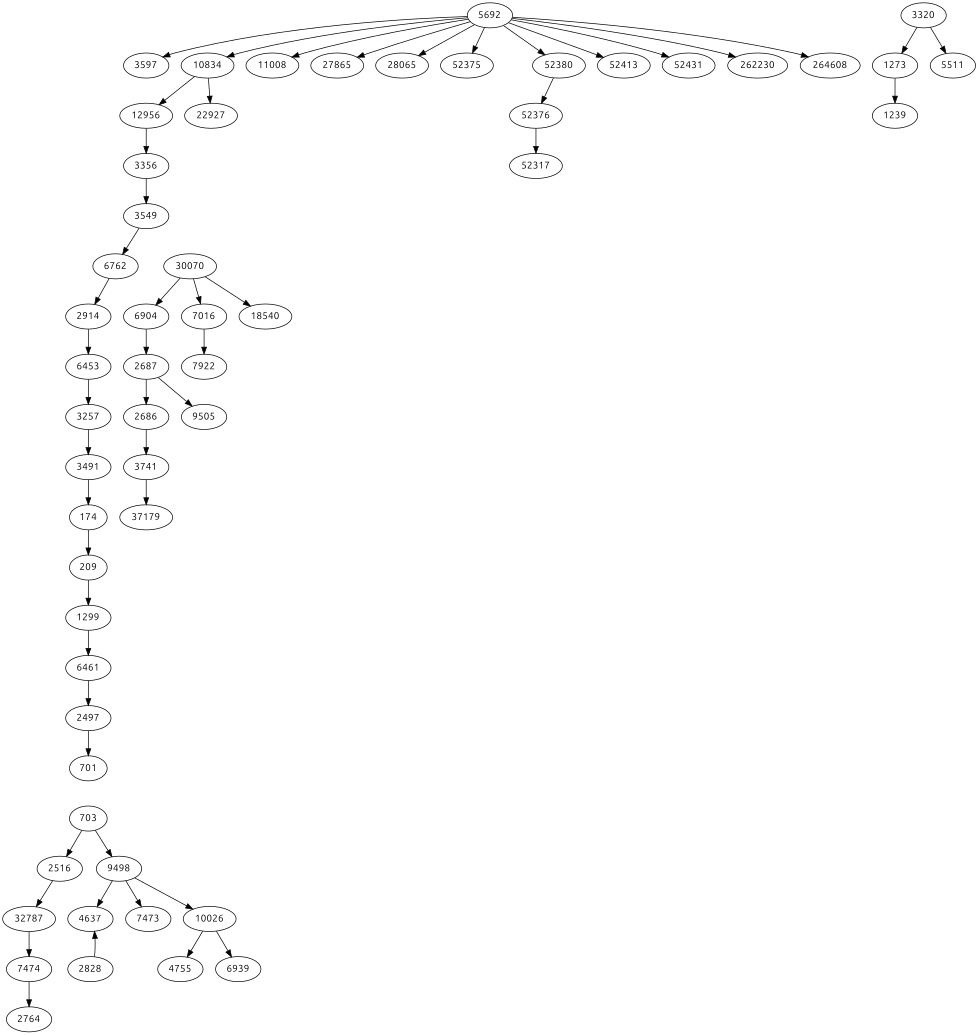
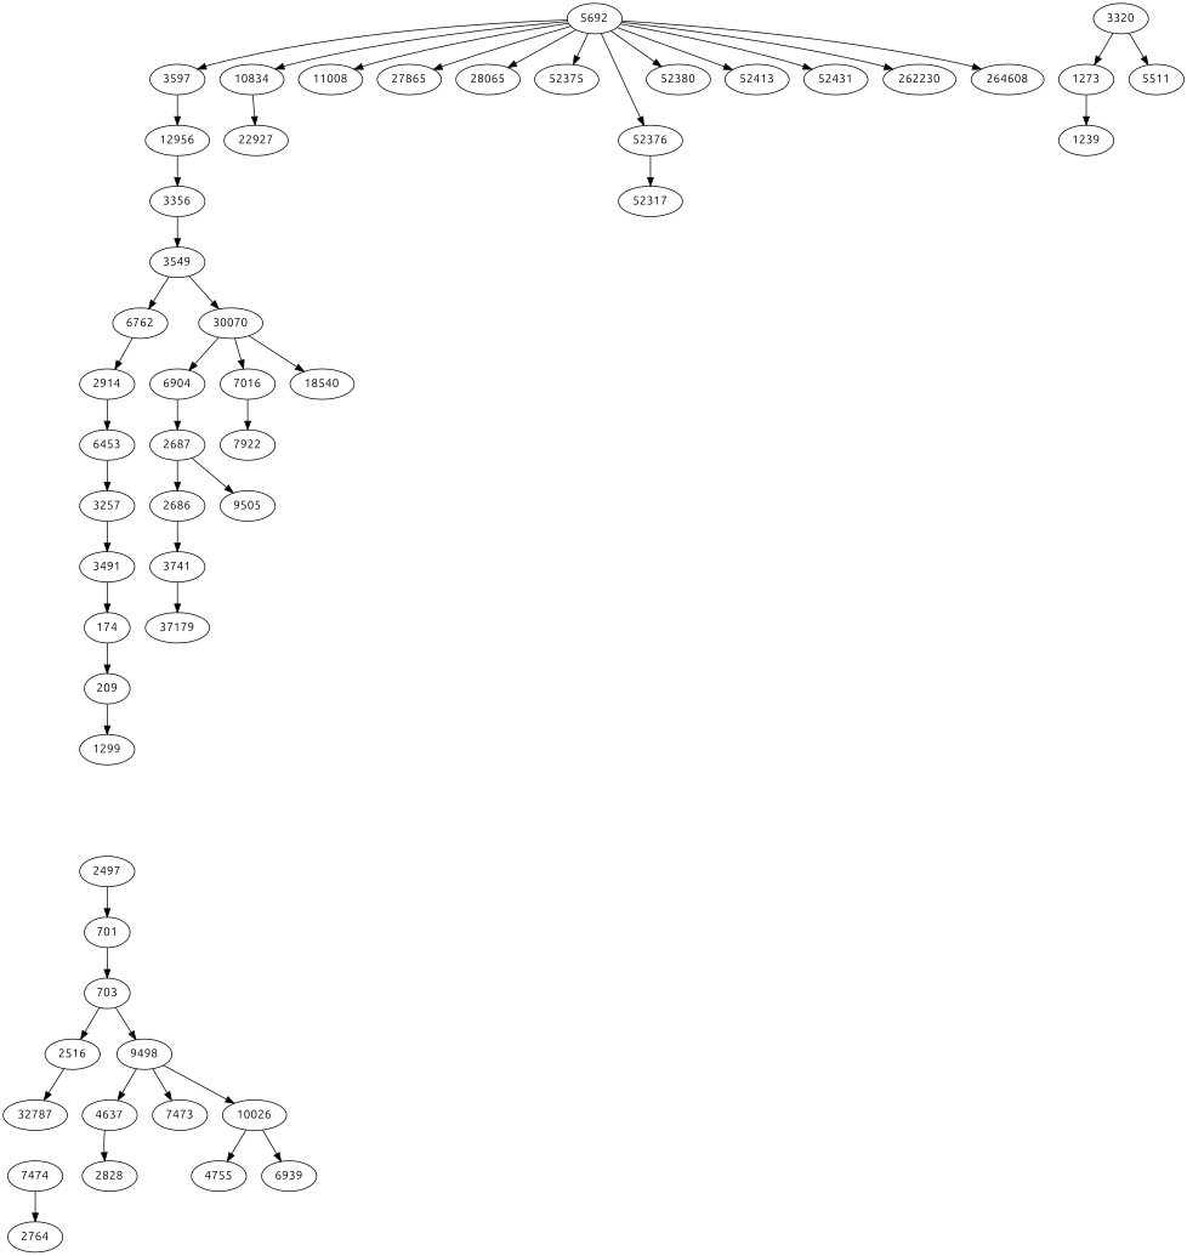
  digraph {
    fontname=Ubuntu
    node [fontname=Ubuntu]
    edge [fontname=Ubuntu]
    174
    209
    1299
-   6461
    701
    703
    2516
    9498
    32787
    4637
    7473
    10026
    1273
    1239
    2497
    7474
    2686
    3741
    37179
    2687
    9505
    2914
    6453
    3257
    3491
    3320
    5511
    3356
    3549
    6762
    30070
    6904
    7016
    18540
    2828
    5692
    3597
    10834
    11008
    27865
    28065
    52375
    52376
    52380
    52413
    52431
    262230
    264608
    12956
    22927
    52317
    7922
    4755
    6939
    2764
    174 -> 209
    209 -> 1299
-   1299 -> 6461
-   6461 -> 2497
+   701 -> 703
    703 -> 2516
    703 -> 9498
    2516 -> 32787
    9498 -> 4637
    9498 -> 7473
    9498 -> 10026
-   32787 -> 7474
-   2828 -> 4637
+   4637 -> 2828
    10026 -> 4755
    10026 -> 6939
    1273 -> 1239
    2497 -> 701
    7474 -> 2764
    2686 -> 3741
    3741 -> 37179
    2687 -> 2686
    2687 -> 9505
    2914 -> 6453
    6453 -> 3257
    3257 -> 3491
    3491 -> 174
    3320 -> 1273
    3320 -> 5511
    3356 -> 3549
    3549 -> 6762
+   3549 -> 30070
    6762 -> 2914
    30070 -> 6904
    30070 -> 7016
    30070 -> 18540
    6904 -> 2687
    7016 -> 7922
    5692 -> 3597
    5692 -> 10834
    5692 -> 11008
    5692 -> 27865
    5692 -> 28065
    5692 -> 52375
-   52380 -> 52376
+   5692 -> 52376
    5692 -> 52380
    5692 -> 52413
    5692 -> 52431
    5692 -> 262230
    5692 -> 264608
-   10834 -> 12956
+   3597 -> 12956
    10834 -> 22927
    52376 -> 52317
    12956 -> 3356
  }
